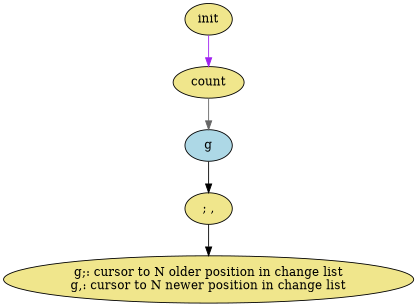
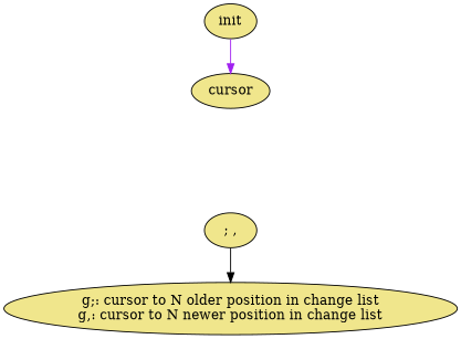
  digraph {
    node [fillcolor=khaki style=filled]
    edge [color=black]
    n1 [label="g;: cursor to N older position in change list\ng,: cursor to N newer position in change list"]
-   n2 [label=count]
-   n3 [fillcolor=lightblue label=g]
+   n2 [label=cursor]
    n4 [label="; ,"]
    n5 [label=init]
-   n2 -> n3 [color=gray40]
-   n3 -> n4
    n4 -> n1
    n5 -> n2 [color=purple]
  }
